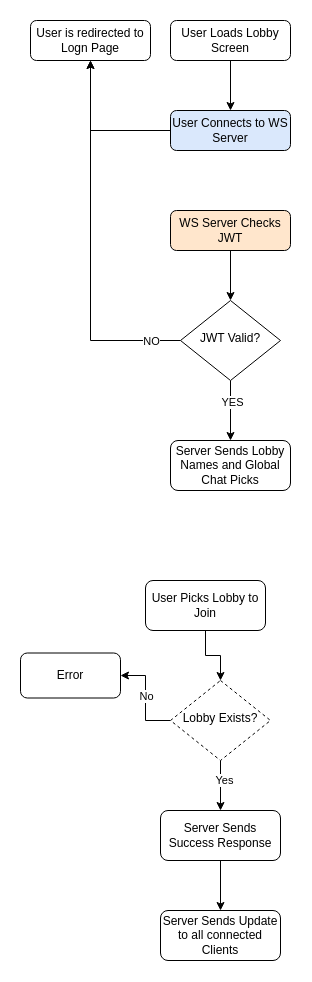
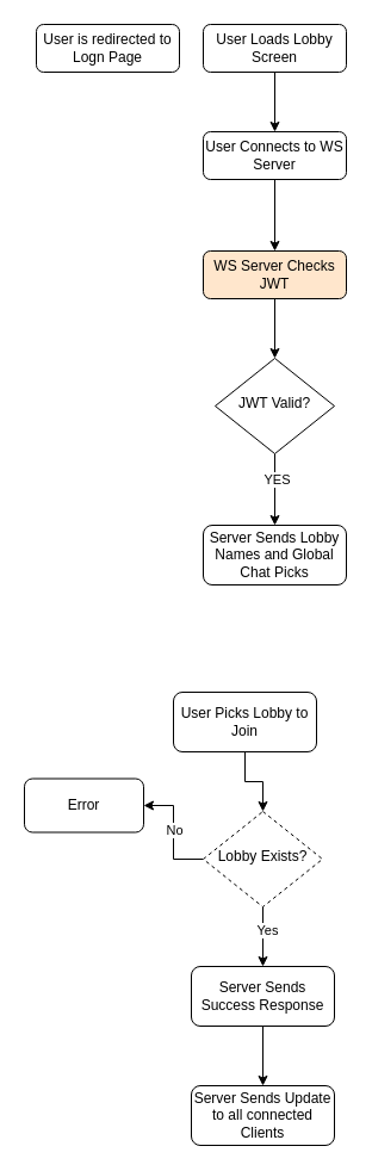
  <mxCell id="0" />
  <mxCell id="1" parent="0" />
  <mxCell id="2" value="" style="edgeStyle=orthogonalEdgeStyle;rounded=0;orthogonalLoop=1;jettySize=auto;html=1;" edge="1" parent="1" source="3" target="5"><mxGeometry relative="1" as="geometry" /></mxCell>
  <mxCell id="3" value="User Loads Lobby Screen" style="rounded=1;whiteSpace=wrap;html=1;fontSize=12;glass=0;strokeWidth=1;shadow=0;" parent="1" vertex="1"><mxGeometry x="170" y="20" width="120" height="40" as="geometry" /></mxCell>
- <mxCell id="4" value="" style="edgeStyle=orthogonalEdgeStyle;rounded=0;orthogonalLoop=1;jettySize=auto;html=1;" edge="1" parent="1" source="5" target="14"><mxGeometry relative="1" as="geometry" /></mxCell>
- <mxCell id="5" value="User Connects to WS Server" style="rounded=1;whiteSpace=wrap;html=1;fontSize=12;glass=0;strokeWidth=1;shadow=0;fillColor=#dae8fc;" vertex="1" parent="1"><mxGeometry x="170" y="110" width="120" height="40" as="geometry" /></mxCell>
+ <mxCell id="4" value="" style="edgeStyle=orthogonalEdgeStyle;rounded=0;orthogonalLoop=1;jettySize=auto;html=1;" edge="1" parent="1" source="5" target="7"><mxGeometry relative="1" as="geometry" /></mxCell>
+ <mxCell id="5" value="User Connects to WS Server" style="rounded=1;whiteSpace=wrap;html=1;fontSize=12;glass=0;strokeWidth=1;shadow=0;" vertex="1" parent="1"><mxGeometry x="170" y="110" width="120" height="40" as="geometry" /></mxCell>
  <mxCell id="6" style="edgeStyle=orthogonalEdgeStyle;rounded=0;orthogonalLoop=1;jettySize=auto;html=1;exitX=0.5;exitY=1;exitDx=0;exitDy=0;entryX=0.5;entryY=0;entryDx=0;entryDy=0;" edge="1" parent="1" source="7" target="12"><mxGeometry relative="1" as="geometry" /></mxCell>
  <mxCell id="7" value="WS Server Checks JWT" style="rounded=1;whiteSpace=wrap;html=1;fontSize=12;glass=0;strokeWidth=1;shadow=0;fillColor=#ffe6cc;" vertex="1" parent="1"><mxGeometry x="170" y="210" width="120" height="40" as="geometry" /></mxCell>
  <mxCell id="8" style="edgeStyle=orthogonalEdgeStyle;rounded=0;orthogonalLoop=1;jettySize=auto;html=1;exitX=0.5;exitY=1;exitDx=0;exitDy=0;entryX=0.5;entryY=0;entryDx=0;entryDy=0;" edge="1" parent="1" source="12" target="13"><mxGeometry relative="1" as="geometry" /></mxCell>
  <mxCell id="9" value="YES" style="edgeLabel;html=1;align=center;verticalAlign=middle;resizable=0;points=[];" vertex="1" connectable="0" parent="8"><mxGeometry x="-0.3" y="1" relative="1" as="geometry"><mxPoint as="offset" /></mxGeometry></mxCell>
- <mxCell id="10" value="" style="edgeStyle=orthogonalEdgeStyle;rounded=0;orthogonalLoop=1;jettySize=auto;html=1;entryX=0.5;entryY=1;entryDx=0;entryDy=0;" edge="1" parent="1" source="12" target="14"><mxGeometry relative="1" as="geometry"><mxPoint x="110" y="340" as="targetPoint" /></mxGeometry></mxCell>
- <mxCell id="11" value="NO" style="edgeLabel;html=1;align=center;verticalAlign=middle;resizable=0;points=[];" vertex="1" connectable="0" parent="10"><mxGeometry x="-0.171" y="3" relative="1" as="geometry"><mxPoint x="63" y="63" as="offset" /></mxGeometry></mxCell>
  <mxCell id="12" value="JWT Valid?" style="rhombus;whiteSpace=wrap;html=1;shadow=0;fontFamily=Helvetica;fontSize=12;align=center;strokeWidth=1;spacing=6;spacingTop=-4;" vertex="1" parent="1"><mxGeometry x="180" y="300" width="100" height="80" as="geometry" /></mxCell>
  <mxCell id="13" value="Server Sends Lobby Names and Global Chat Picks" style="rounded=1;whiteSpace=wrap;html=1;fontSize=12;glass=0;strokeWidth=1;shadow=0;" vertex="1" parent="1"><mxGeometry x="170" y="440" width="120" height="50" as="geometry" /></mxCell>
  <mxCell id="14" value="User is redirected to Logn Page" style="rounded=1;whiteSpace=wrap;html=1;fontSize=12;glass=0;strokeWidth=1;shadow=0;" vertex="1" parent="1"><mxGeometry x="30" y="20" width="120" height="40" as="geometry" /></mxCell>
  <mxCell id="15" style="edgeStyle=orthogonalEdgeStyle;rounded=0;orthogonalLoop=1;jettySize=auto;html=1;exitX=0.5;exitY=1;exitDx=0;exitDy=0;entryX=0.5;entryY=0;entryDx=0;entryDy=0;" edge="1" parent="1" source="16" target="21"><mxGeometry relative="1" as="geometry" /></mxCell>
  <mxCell id="16" value="User Picks Lobby to Join" style="rounded=1;whiteSpace=wrap;html=1;fontSize=12;glass=0;strokeWidth=1;shadow=0;" vertex="1" parent="1"><mxGeometry x="145" y="580" width="120" height="50" as="geometry" /></mxCell>
  <mxCell id="17" value="" style="edgeStyle=orthogonalEdgeStyle;rounded=0;orthogonalLoop=1;jettySize=auto;html=1;entryX=1;entryY=0.5;entryDx=0;entryDy=0;" edge="1" parent="1" source="21" target="22"><mxGeometry relative="1" as="geometry"><mxPoint x="100" y="720" as="targetPoint" /></mxGeometry></mxCell>
  <mxCell id="18" value="No" style="edgeLabel;html=1;align=center;verticalAlign=middle;resizable=0;points=[];" vertex="1" connectable="0" parent="17"><mxGeometry x="0.056" relative="1" as="geometry"><mxPoint as="offset" /></mxGeometry></mxCell>
  <mxCell id="19" style="edgeStyle=orthogonalEdgeStyle;rounded=0;orthogonalLoop=1;jettySize=auto;html=1;exitX=0.5;exitY=1;exitDx=0;exitDy=0;entryX=0.5;entryY=0;entryDx=0;entryDy=0;" edge="1" parent="1" source="21" target="24"><mxGeometry relative="1" as="geometry" /></mxCell>
  <mxCell id="20" value="Yes" style="edgeLabel;html=1;align=center;verticalAlign=middle;resizable=0;points=[];" vertex="1" connectable="0" parent="19"><mxGeometry x="-0.225" y="3" relative="1" as="geometry"><mxPoint as="offset" /></mxGeometry></mxCell>
  <mxCell id="21" value="Lobby Exists?" style="rhombus;whiteSpace=wrap;html=1;shadow=0;fontFamily=Helvetica;fontSize=12;align=center;strokeWidth=1;spacing=6;spacingTop=-4;dashed=1;" vertex="1" parent="1"><mxGeometry x="170" y="680" width="100" height="80" as="geometry" /></mxCell>
  <mxCell id="22" value="Error" style="rounded=1;whiteSpace=wrap;html=1;fontSize=12;glass=0;strokeWidth=1;shadow=0;" vertex="1" parent="1"><mxGeometry x="20" y="652.5" width="100" height="45" as="geometry" /></mxCell>
  <mxCell id="23" value="" style="edgeStyle=orthogonalEdgeStyle;rounded=0;orthogonalLoop=1;jettySize=auto;html=1;" edge="1" parent="1" source="24" target="25"><mxGeometry relative="1" as="geometry" /></mxCell>
  <mxCell id="24" value="Server Sends Success Response" style="rounded=1;whiteSpace=wrap;html=1;fontSize=12;glass=0;strokeWidth=1;shadow=0;" vertex="1" parent="1"><mxGeometry x="160" y="810" width="120" height="50" as="geometry" /></mxCell>
  <mxCell id="25" value="Server Sends Update to all connected Clients" style="rounded=1;whiteSpace=wrap;html=1;fontSize=12;glass=0;strokeWidth=1;shadow=0;" vertex="1" parent="1"><mxGeometry x="160" y="910" width="120" height="50" as="geometry" /></mxCell>
